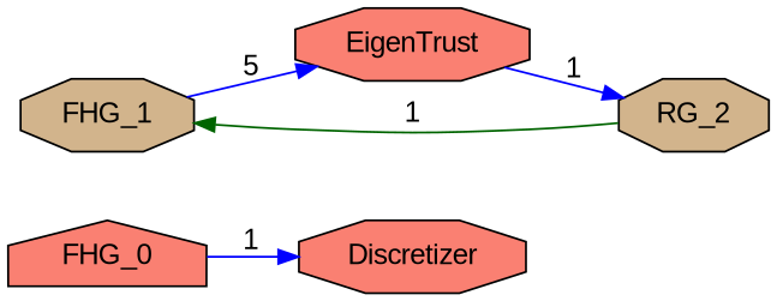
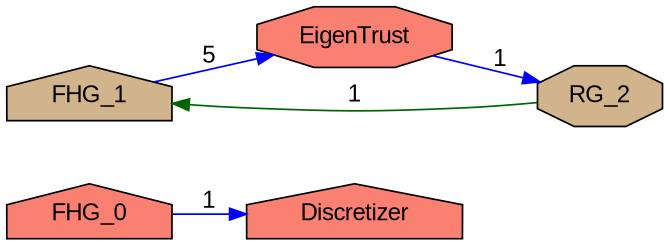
  digraph {
    fontname="Liberation Sans"
    rankdir=LR
    node [fillcolor=salmon fontname="Liberation Sans" shape=octagon style=filled]
    edge [color=blue fontname="Liberation Sans"]
-   Discretizer
-   FHG_1 [fillcolor=tan]
+   Discretizer [shape=house]
+   FHG_1 [fillcolor=tan shape=house]
    EigenTrust
    FHG_0 [shape=house]
    RG_2 [fillcolor=tan]
    FHG_1 -> EigenTrust [label=5]
    EigenTrust -> RG_2 [label=1]
    FHG_0 -> Discretizer [label=1]
    RG_2 -> FHG_1 [color=darkgreen label=1]
  }
